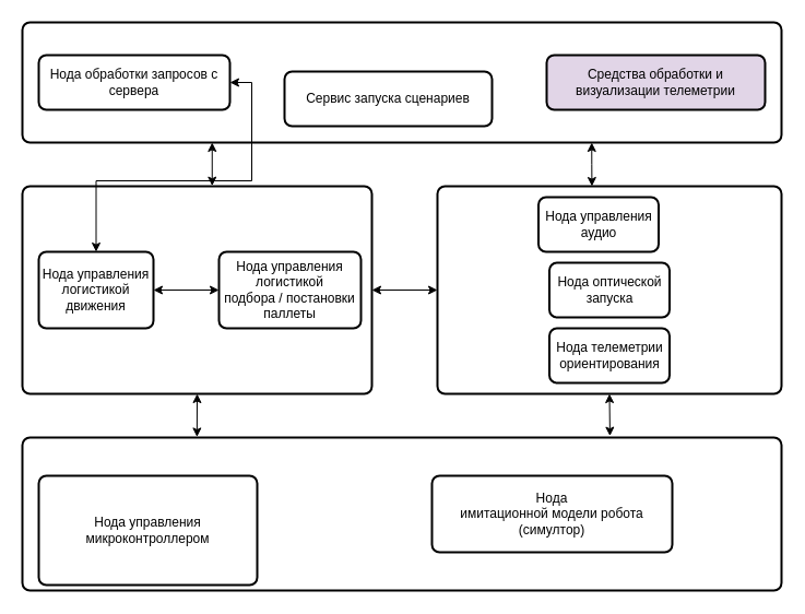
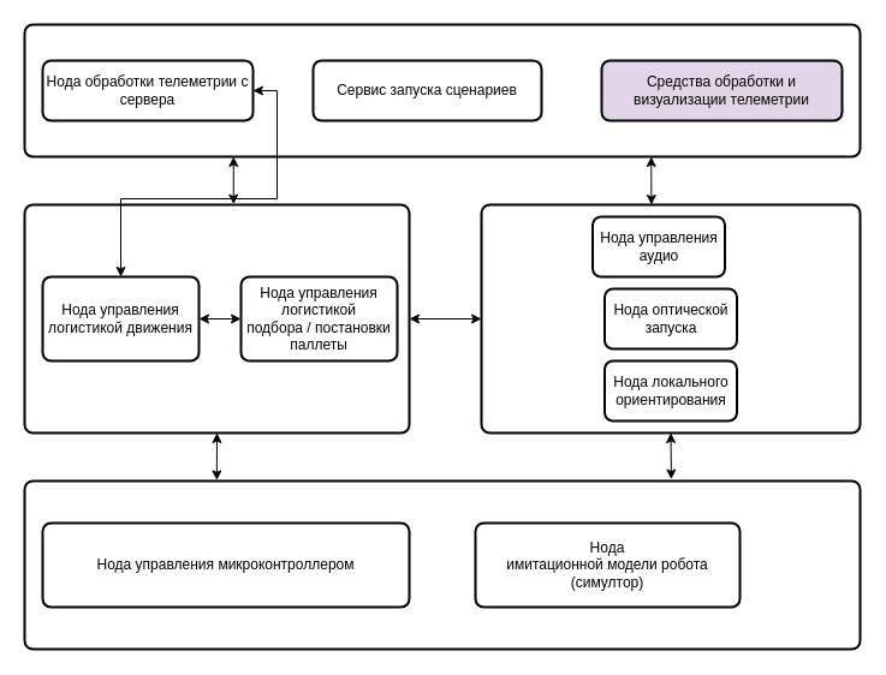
  <mxCell id="0" />
  <mxCell id="1" parent="0" />
  <mxCell id="2" value="" style="rounded=1;whiteSpace=wrap;html=1;absoluteArcSize=1;arcSize=14;strokeWidth=2;" vertex="1" parent="1"><mxGeometry x="20" y="20" width="695" height="110" as="geometry" /></mxCell>
  <mxCell id="3" value="" style="rounded=1;whiteSpace=wrap;html=1;absoluteArcSize=1;arcSize=14;strokeWidth=2;" vertex="1" parent="1"><mxGeometry x="20" y="400" width="695" height="140" as="geometry" /></mxCell>
  <mxCell id="4" value="" style="rounded=1;whiteSpace=wrap;html=1;absoluteArcSize=1;arcSize=14;strokeWidth=2;" vertex="1" parent="1"><mxGeometry x="400" y="170" width="315" height="190" as="geometry" /></mxCell>
  <mxCell id="5" style="edgeStyle=orthogonalEdgeStyle;rounded=0;orthogonalLoop=1;jettySize=auto;html=1;exitX=1;exitY=0.5;exitDx=0;exitDy=0;entryX=0;entryY=0.5;entryDx=0;entryDy=0;startArrow=classic;startFill=1;" edge="1" parent="1" source="6" target="4"><mxGeometry relative="1" as="geometry" /></mxCell>
  <mxCell id="6" value="" style="rounded=1;whiteSpace=wrap;html=1;absoluteArcSize=1;arcSize=14;strokeWidth=2;" vertex="1" parent="1"><mxGeometry x="20" y="170" width="320" height="190" as="geometry" /></mxCell>
  <mxCell id="7" value="Нода оптической запуска" style="rounded=1;whiteSpace=wrap;html=1;absoluteArcSize=1;arcSize=14;strokeWidth=2;" vertex="1" parent="1"><mxGeometry x="502.5" y="240" width="110" height="50" as="geometry" /></mxCell>
- <mxCell id="8" value="Нода управления микроконтроллером" style="rounded=1;whiteSpace=wrap;html=1;absoluteArcSize=1;arcSize=14;strokeWidth=2;" vertex="1" parent="1"><mxGeometry x="35" y="435" width="200" height="100" as="geometry" /></mxCell>
- <mxCell id="9" value="Нода телеметрии ориентирования" style="rounded=1;whiteSpace=wrap;html=1;absoluteArcSize=1;arcSize=14;strokeWidth=2;" vertex="1" parent="1"><mxGeometry x="502.5" y="300" width="110" height="50" as="geometry" /></mxCell>
+ <mxCell id="8" value="Нода управления микроконтроллером" style="rounded=1;whiteSpace=wrap;html=1;absoluteArcSize=1;arcSize=14;strokeWidth=2;" vertex="1" parent="1"><mxGeometry x="35" y="435" width="305" height="70" as="geometry" /></mxCell>
+ <mxCell id="9" value="Нода локального ориентирования" style="rounded=1;whiteSpace=wrap;html=1;absoluteArcSize=1;arcSize=14;strokeWidth=2;" vertex="1" parent="1"><mxGeometry x="502.5" y="300" width="110" height="50" as="geometry" /></mxCell>
  <mxCell id="10" value="Нода управления аудио" style="rounded=1;whiteSpace=wrap;html=1;absoluteArcSize=1;arcSize=14;strokeWidth=2;" vertex="1" parent="1"><mxGeometry x="492.5" y="180" width="110" height="50" as="geometry" /></mxCell>
- <mxCell id="11" value="Нода управления логистикой движения" style="rounded=1;whiteSpace=wrap;html=1;absoluteArcSize=1;arcSize=14;strokeWidth=2;" vertex="1" parent="1"><mxGeometry x="35" y="230" width="105" height="70" as="geometry" /></mxCell>
+ <mxCell id="11" value="Нода управления логистикой движения" style="rounded=1;whiteSpace=wrap;html=1;absoluteArcSize=1;arcSize=14;strokeWidth=2;" vertex="1" parent="1"><mxGeometry x="35" y="230" width="130" height="70" as="geometry" /></mxCell>
  <mxCell id="12" style="edgeStyle=orthogonalEdgeStyle;rounded=0;orthogonalLoop=1;jettySize=auto;html=1;exitX=0;exitY=0.5;exitDx=0;exitDy=0;entryX=1;entryY=0.5;entryDx=0;entryDy=0;startArrow=classic;startFill=1;" edge="1" parent="1" source="13" target="11"><mxGeometry relative="1" as="geometry" /></mxCell>
  <mxCell id="13" value="Нода управления логистикой&lt;div&gt;подбора / постановки паллеты&lt;/div&gt;" style="rounded=1;whiteSpace=wrap;html=1;absoluteArcSize=1;arcSize=14;strokeWidth=2;" vertex="1" parent="1"><mxGeometry x="200" y="230" width="130" height="70" as="geometry" /></mxCell>
  <mxCell id="14" style="edgeStyle=orthogonalEdgeStyle;rounded=0;orthogonalLoop=1;jettySize=auto;html=1;exitX=1;exitY=0.5;exitDx=0;exitDy=0;startArrow=classic;startFill=1;" edge="1" parent="1" source="15" target="11"><mxGeometry relative="1" as="geometry" /></mxCell>
- <mxCell id="15" value="Нода обработки запросов с сервера" style="rounded=1;whiteSpace=wrap;html=1;absoluteArcSize=1;arcSize=14;strokeWidth=2;" vertex="1" parent="1"><mxGeometry x="35" y="50" width="175" height="50" as="geometry" /></mxCell>
+ <mxCell id="15" value="Нода обработки телеметрии с сервера" style="rounded=1;whiteSpace=wrap;html=1;absoluteArcSize=1;arcSize=14;strokeWidth=2;" vertex="1" parent="1"><mxGeometry x="35" y="50" width="175" height="50" as="geometry" /></mxCell>
  <mxCell id="16" value="Нода&lt;div&gt;имитационной модели робота&lt;/div&gt;&lt;div&gt;(симултор)&lt;/div&gt;" style="rounded=1;whiteSpace=wrap;html=1;absoluteArcSize=1;arcSize=14;strokeWidth=2;" vertex="1" parent="1"><mxGeometry x="395" y="435" width="220" height="70" as="geometry" /></mxCell>
  <mxCell id="17" value="Средства обработки и визуализации телеметрии" style="rounded=1;whiteSpace=wrap;html=1;absoluteArcSize=1;arcSize=14;strokeWidth=2;fillColor=#e1d5e7;" vertex="1" parent="1"><mxGeometry x="500" y="50" width="200" height="50" as="geometry" /></mxCell>
- <mxCell id="18" value="Сервис запуска сценариев" style="rounded=1;whiteSpace=wrap;html=1;absoluteArcSize=1;arcSize=14;strokeWidth=2;" vertex="1" parent="1"><mxGeometry x="260" y="65" width="190" height="50" as="geometry" /></mxCell>
+ <mxCell id="18" value="Сервис запуска сценариев" style="rounded=1;whiteSpace=wrap;html=1;absoluteArcSize=1;arcSize=14;strokeWidth=2;" vertex="1" parent="1"><mxGeometry x="260" y="50" width="190" height="50" as="geometry" /></mxCell>
  <mxCell id="19" style="edgeStyle=orthogonalEdgeStyle;rounded=0;orthogonalLoop=1;jettySize=auto;html=1;exitX=0.25;exitY=1;exitDx=0;exitDy=0;entryX=0.543;entryY=-0.002;entryDx=0;entryDy=0;entryPerimeter=0;startArrow=classic;startFill=1;" edge="1" parent="1" source="2" target="6"><mxGeometry relative="1" as="geometry" /></mxCell>
  <mxCell id="20" style="edgeStyle=orthogonalEdgeStyle;rounded=0;orthogonalLoop=1;jettySize=auto;html=1;exitX=0.75;exitY=1;exitDx=0;exitDy=0;entryX=0.449;entryY=0;entryDx=0;entryDy=0;entryPerimeter=0;startArrow=classic;startFill=1;" edge="1" parent="1" source="2" target="4"><mxGeometry relative="1" as="geometry" /></mxCell>
  <mxCell id="21" style="edgeStyle=orthogonalEdgeStyle;rounded=0;orthogonalLoop=1;jettySize=auto;html=1;exitX=0.5;exitY=1;exitDx=0;exitDy=0;entryX=0.23;entryY=-0.004;entryDx=0;entryDy=0;entryPerimeter=0;startArrow=classic;startFill=1;" edge="1" parent="1" source="6" target="3"><mxGeometry relative="1" as="geometry" /></mxCell>
  <mxCell id="22" style="edgeStyle=orthogonalEdgeStyle;rounded=0;orthogonalLoop=1;jettySize=auto;html=1;exitX=0.5;exitY=1;exitDx=0;exitDy=0;entryX=0.774;entryY=-0.01;entryDx=0;entryDy=0;entryPerimeter=0;startArrow=classic;startFill=1;" edge="1" parent="1" source="4" target="3"><mxGeometry relative="1" as="geometry" /></mxCell>
